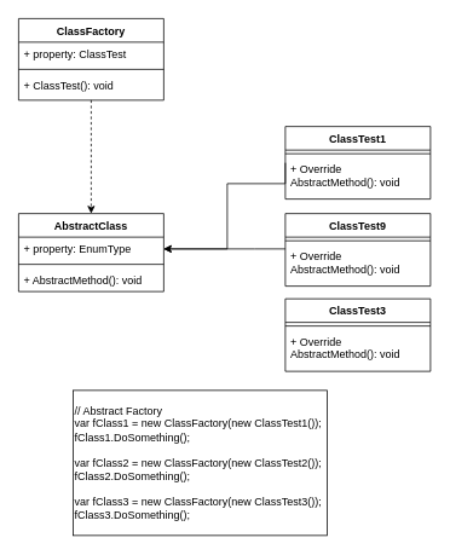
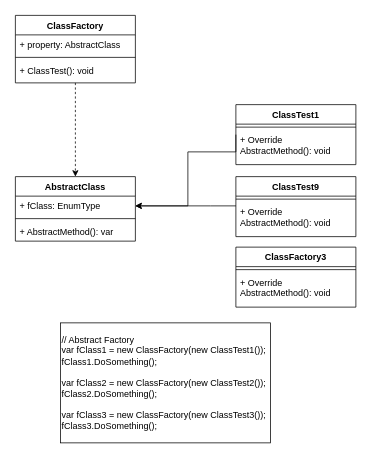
  <mxCell id="0" />
  <mxCell id="1" parent="0" />
  <mxCell id="2" style="edgeStyle=orthogonalEdgeStyle;rounded=0;orthogonalLoop=1;jettySize=auto;html=1;entryX=0.5;entryY=0;entryDx=0;entryDy=0;dashed=1;" edge="1" parent="1" source="3" target="10"><mxGeometry relative="1" as="geometry" /></mxCell>
  <mxCell id="3" value="ClassFactory" style="swimlane;fontStyle=1;align=center;verticalAlign=top;childLayout=stackLayout;horizontal=1;startSize=26;horizontalStack=0;resizeParent=1;resizeParentMax=0;resizeLast=0;collapsible=1;marginBottom=0;labelBackgroundColor=#ffffff;" parent="1" vertex="1"><mxGeometry x="20" y="20" width="160" height="90" as="geometry" /></mxCell>
- <mxCell id="4" value="+ property: ClassTest" style="text;align=left;verticalAlign=top;spacingLeft=4;spacingRight=4;overflow=hidden;rotatable=0;points=[[0,0.5],[1,0.5]];portConstraint=eastwest;" vertex="1" parent="3"><mxGeometry y="26" width="160" height="26" as="geometry" /></mxCell>
+ <mxCell id="4" value="+ property: AbstractClass" style="text;align=left;verticalAlign=top;spacingLeft=4;spacingRight=4;overflow=hidden;rotatable=0;points=[[0,0.5],[1,0.5]];portConstraint=eastwest;" vertex="1" parent="3"><mxGeometry y="26" width="160" height="26" as="geometry" /></mxCell>
  <mxCell id="5" value="" style="line;strokeWidth=1;align=left;verticalAlign=middle;spacingTop=-1;spacingLeft=3;spacingRight=3;rotatable=0;labelPosition=right;points=[];portConstraint=eastwest;" parent="3" vertex="1"><mxGeometry y="52" width="160" height="8" as="geometry" /></mxCell>
  <mxCell id="6" value="+ ClassTest(): void" style="text;align=left;verticalAlign=top;spacingLeft=4;spacingRight=4;overflow=hidden;rotatable=0;points=[[0,0.5],[1,0.5]];portConstraint=eastwest;whiteSpace=wrap;" parent="3" vertex="1"><mxGeometry y="60" width="160" height="30" as="geometry" /></mxCell>
  <mxCell id="7" value="&lt;div&gt;// Abstract Factory&lt;/div&gt;&lt;div&gt;var fClass1 = new ClassFactory(new ClassTest1());&lt;/div&gt;&lt;div&gt;fClass1.DoSomething();&lt;/div&gt;&lt;div&gt;&lt;br&gt;&lt;/div&gt;&lt;div&gt;&lt;div&gt;var fClass2 = new ClassFactory(new ClassTest2());&lt;/div&gt;&lt;div&gt;fClass2.DoSomething();&lt;/div&gt;&lt;/div&gt;&lt;div&gt;&lt;br&gt;&lt;/div&gt;&lt;div&gt;&lt;div&gt;var fClass3 = new ClassFactory(new ClassTest3());&lt;/div&gt;&lt;div&gt;fClass3.DoSomething();&lt;/div&gt;&lt;/div&gt;" style="rounded=0;whiteSpace=wrap;html=1;align=left;labelBackgroundColor=#ffffff;" parent="1" vertex="1"><mxGeometry x="80" y="430" width="280" height="160" as="geometry" /></mxCell>
  <mxCell id="8" style="edgeStyle=orthogonalEdgeStyle;rounded=0;orthogonalLoop=1;jettySize=auto;html=1;exitX=0;exitY=0.5;exitDx=0;exitDy=0;entryX=1;entryY=0.5;entryDx=0;entryDy=0;" edge="1" parent="1" source="20" target="11"><mxGeometry relative="1" as="geometry"><Array as="points"><mxPoint x="250" y="202" /><mxPoint x="250" y="274" /></Array></mxGeometry></mxCell>
  <mxCell id="9" style="edgeStyle=orthogonalEdgeStyle;rounded=0;orthogonalLoop=1;jettySize=auto;html=1;entryX=1;entryY=0.5;entryDx=0;entryDy=0;" edge="1" parent="1" source="14" target="11"><mxGeometry relative="1" as="geometry"><Array as="points"><mxPoint x="280" y="274" /><mxPoint x="280" y="274" /></Array></mxGeometry></mxCell>
  <mxCell id="10" value="AbstractClass" style="swimlane;fontStyle=1;align=center;verticalAlign=top;childLayout=stackLayout;horizontal=1;startSize=26;horizontalStack=0;resizeParent=1;resizeParentMax=0;resizeLast=0;collapsible=1;marginBottom=0;labelBackgroundColor=#ffffff;" parent="1" vertex="1"><mxGeometry x="20" y="235" width="160" height="86" as="geometry" /></mxCell>
- <mxCell id="11" value="+ property: EnumType" style="text;align=left;verticalAlign=top;spacingLeft=4;spacingRight=4;overflow=hidden;rotatable=0;points=[[0,0.5],[1,0.5]];portConstraint=eastwest;" parent="10" vertex="1"><mxGeometry y="26" width="160" height="26" as="geometry" /></mxCell>
+ <mxCell id="11" value="+ fClass: EnumType" style="text;align=left;verticalAlign=top;spacingLeft=4;spacingRight=4;overflow=hidden;rotatable=0;points=[[0,0.5],[1,0.5]];portConstraint=eastwest;" parent="10" vertex="1"><mxGeometry y="26" width="160" height="26" as="geometry" /></mxCell>
  <mxCell id="12" value="" style="line;strokeWidth=1;align=left;verticalAlign=middle;spacingTop=-1;spacingLeft=3;spacingRight=3;rotatable=0;labelPosition=right;points=[];portConstraint=eastwest;" parent="10" vertex="1"><mxGeometry y="52" width="160" height="8" as="geometry" /></mxCell>
- <mxCell id="13" value="+ AbstractMethod(): void" style="text;align=left;verticalAlign=top;spacingLeft=4;spacingRight=4;overflow=hidden;rotatable=0;points=[[0,0.5],[1,0.5]];portConstraint=eastwest;" parent="10" vertex="1"><mxGeometry y="60" width="160" height="26" as="geometry" /></mxCell>
+ <mxCell id="13" value="+ AbstractMethod(): var" style="text;align=left;verticalAlign=top;spacingLeft=4;spacingRight=4;overflow=hidden;rotatable=0;points=[[0,0.5],[1,0.5]];portConstraint=eastwest;" parent="10" vertex="1"><mxGeometry y="60" width="160" height="26" as="geometry" /></mxCell>
  <mxCell id="14" value="ClassTest9" style="swimlane;fontStyle=1;align=center;verticalAlign=top;childLayout=stackLayout;horizontal=1;startSize=26;horizontalStack=0;resizeParent=1;resizeParentMax=0;resizeLast=0;collapsible=1;marginBottom=0;labelBackgroundColor=#FFFFFF;" vertex="1" parent="1"><mxGeometry x="314" y="235" width="160" height="80" as="geometry" /></mxCell>
  <mxCell id="15" value="" style="line;strokeWidth=1;align=left;verticalAlign=middle;spacingTop=-1;spacingLeft=3;spacingRight=3;rotatable=0;labelPosition=right;points=[];portConstraint=eastwest;" vertex="1" parent="14"><mxGeometry y="26" width="160" height="8" as="geometry" /></mxCell>
  <mxCell id="16" value="+ Override AbstractMethod(): void" style="text;align=left;verticalAlign=top;spacingLeft=4;spacingRight=4;overflow=hidden;rotatable=0;points=[[0,0.5],[1,0.5]];portConstraint=eastwest;whiteSpace=wrap;labelBackgroundColor=none;" vertex="1" parent="14"><mxGeometry y="34" width="160" height="46" as="geometry" /></mxCell>
- <mxCell id="17" value="ClassTest3" style="swimlane;fontStyle=1;align=center;verticalAlign=top;childLayout=stackLayout;horizontal=1;startSize=26;horizontalStack=0;resizeParent=1;resizeParentMax=0;resizeLast=0;collapsible=1;marginBottom=0;labelBackgroundColor=#FFFFFF;" vertex="1" parent="1"><mxGeometry x="314" y="329" width="160" height="80" as="geometry" /></mxCell>
+ <mxCell id="17" value="ClassFactory3" style="swimlane;fontStyle=1;align=center;verticalAlign=top;childLayout=stackLayout;horizontal=1;startSize=26;horizontalStack=0;resizeParent=1;resizeParentMax=0;resizeLast=0;collapsible=1;marginBottom=0;labelBackgroundColor=#FFFFFF;" vertex="1" parent="1"><mxGeometry x="314" y="329" width="160" height="80" as="geometry" /></mxCell>
  <mxCell id="18" value="" style="line;strokeWidth=1;align=left;verticalAlign=middle;spacingTop=-1;spacingLeft=3;spacingRight=3;rotatable=0;labelPosition=right;points=[];portConstraint=eastwest;" vertex="1" parent="17"><mxGeometry y="26" width="160" height="8" as="geometry" /></mxCell>
  <mxCell id="19" value="+ Override AbstractMethod(): void" style="text;align=left;verticalAlign=top;spacingLeft=4;spacingRight=4;overflow=hidden;rotatable=0;points=[[0,0.5],[1,0.5]];portConstraint=eastwest;whiteSpace=wrap;labelBackgroundColor=none;" vertex="1" parent="17"><mxGeometry y="34" width="160" height="46" as="geometry" /></mxCell>
  <mxCell id="20" value="ClassTest1" style="swimlane;fontStyle=1;align=center;verticalAlign=top;childLayout=stackLayout;horizontal=1;startSize=26;horizontalStack=0;resizeParent=1;resizeParentMax=0;resizeLast=0;collapsible=1;marginBottom=0;labelBackgroundColor=#FFFFFF;" parent="1" vertex="1"><mxGeometry x="314" y="139" width="160" height="80" as="geometry" /></mxCell>
  <mxCell id="21" value="" style="line;strokeWidth=1;align=left;verticalAlign=middle;spacingTop=-1;spacingLeft=3;spacingRight=3;rotatable=0;labelPosition=right;points=[];portConstraint=eastwest;" parent="20" vertex="1"><mxGeometry y="26" width="160" height="8" as="geometry" /></mxCell>
  <mxCell id="22" value="+ Override AbstractMethod(): void" style="text;align=left;verticalAlign=top;spacingLeft=4;spacingRight=4;overflow=hidden;rotatable=0;points=[[0,0.5],[1,0.5]];portConstraint=eastwest;whiteSpace=wrap;labelBackgroundColor=none;" parent="20" vertex="1"><mxGeometry y="34" width="160" height="46" as="geometry" /></mxCell>
